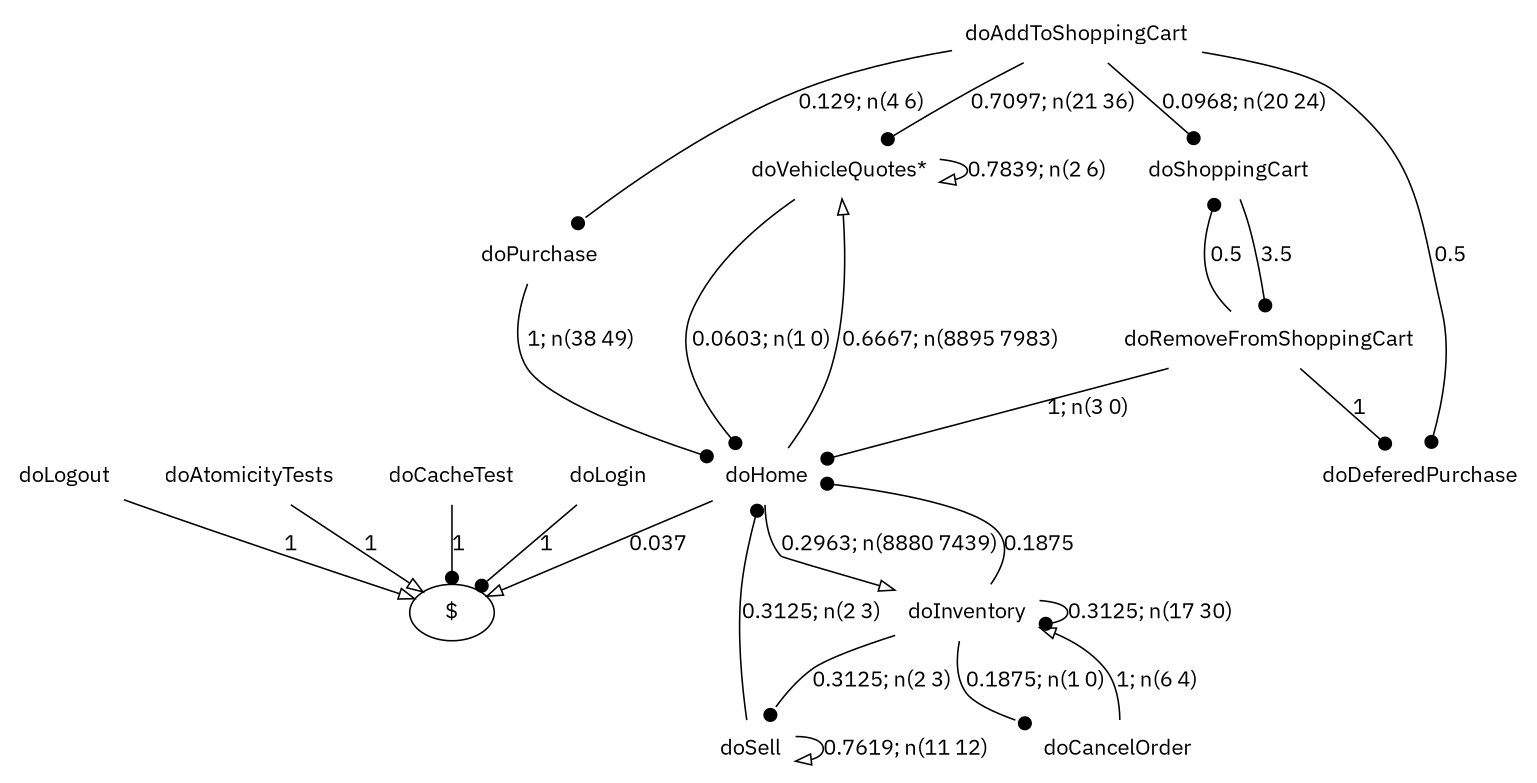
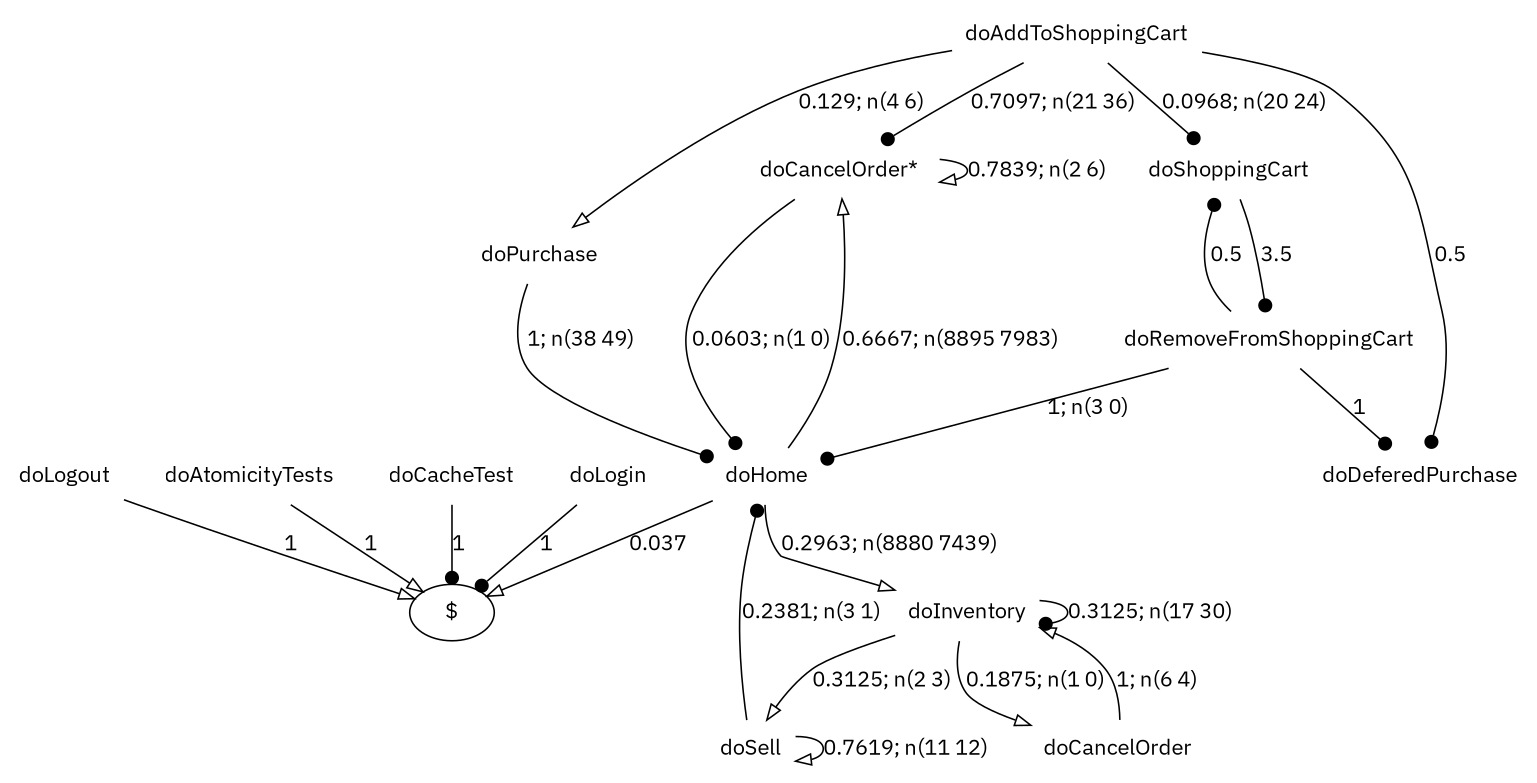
  digraph {
    fontname="IBM Plex Sans"
    node [color=deeppink fontname="IBM Plex Sans" shape=none]
    edge [arrowhead=dot fontname="IBM Plex Sans" style=solid]
-   n1 [color=red label="doVehicleQuotes*"]
+   n1 [color=red label="doCancelOrder*"]
    n2 [color=red label=doHome]
    n3 [color=red label=doAddToShoppingCart]
    n4 [label=doDeferedPurchase]
    n5 [label=doShoppingCart]
    n6 [label=doPurchase]
    "$" [color=black shape=ellipse]
    n8 [color=red label=doInventory]
    n9 [color=red label=doAtomicityTests]
    n10 [label=doCacheTest]
    n11 [label=doLogin]
    n12 [label=doRemoveFromShoppingCart]
    n13 [label=doSell]
    n14 [label=doCancelOrder]
    n15 [label=doLogout]
    n1 -> n1 [arrowhead=onormal label="0.7839; n(2 6)"]
    n1 -> n2 [label="0.0603; n(1 0)"]
    n2 -> n1 [arrowhead=onormal label="0.6667; n(8895 7983)"]
    n2 -> "$" [arrowhead=onormal label=0.037]
    n2 -> n8 [arrowhead=onormal label="0.2963; n(8880 7439)"]
    n3 -> n1 [label="0.7097; n(21 36)"]
    n3 -> n4 [label=0.5]
    n3 -> n5 [label="0.0968; n(20 24)"]
-   n3 -> n6 [label="0.129; n(4 6)"]
+   n3 -> n6 [arrowhead=onormal label="0.129; n(4 6)"]
    n5 -> n12 [label=3.5]
    n6 -> n2 [label="1; n(38 49)"]
-   n8 -> n2 [label=0.1875]
    n8 -> n8 [label="0.3125; n(17 30)"]
-   n8 -> n13 [label="0.3125; n(2 3)"]
-   n8 -> n14 [label="0.1875; n(1 0)"]
+   n8 -> n13 [arrowhead=onormal label="0.3125; n(2 3)"]
+   n8 -> n14 [arrowhead=onormal label="0.1875; n(1 0)"]
    n9 -> "$" [arrowhead=onormal label=1]
    n10 -> "$" [label=1]
    n11 -> "$" [label=1]
    n12 -> n2 [label="1; n(3 0)"]
    n12 -> n4 [label=1]
    n12 -> n5 [label=0.5]
-   n13 -> n2 [label="0.3125; n(2 3)"]
+   n13 -> n2 [label="0.2381; n(3 1)"]
    n13 -> n13 [arrowhead=onormal label="0.7619; n(11 12)"]
    n14 -> n8 [arrowhead=onormal label="1; n(6 4)"]
    n15 -> "$" [arrowhead=onormal label=1]
  }
